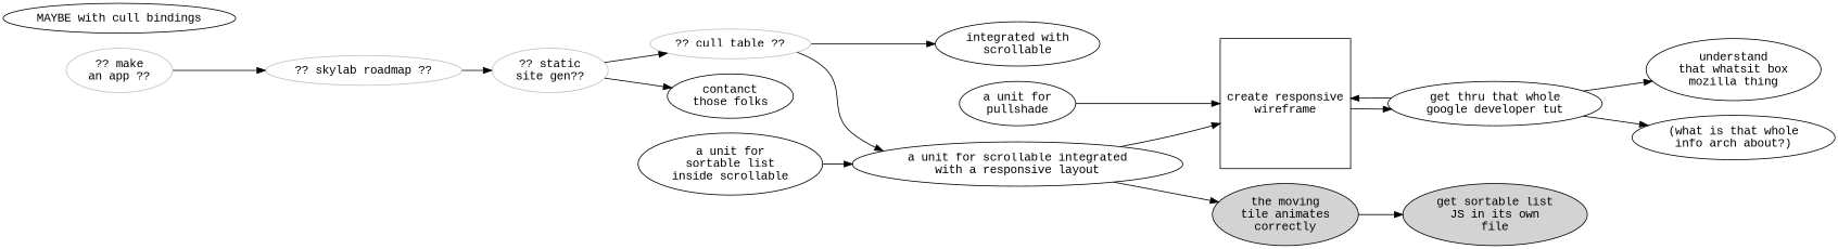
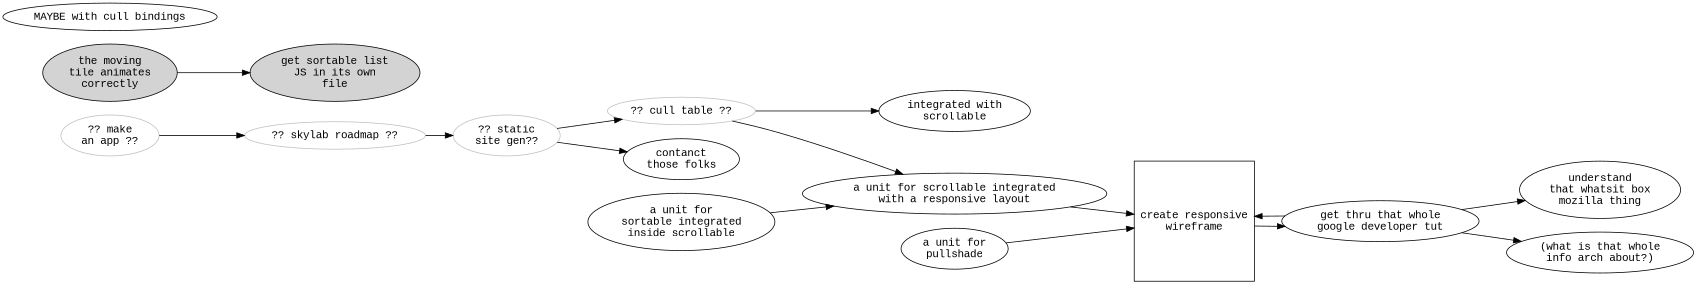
  digraph {
    fontname="Liberation Mono"
    rankdir=LR
    node [fontname="Liberation Mono"]
    edge [fontname="Liberation Mono"]
    n1 [color=grey label="?? make\nan app ??"]
    n2 [color=grey label="?? skylab roadmap ??"]
    n3 [color=grey label="?? static\nsite gen??"]
    n4 [color=grey label="?? cull table ??"]
    n5 [label="contanct\nthose folks"]
    n6 [label="integrated with\nscrollable"]
    n7 [label="a unit for scrollable integrated\nwith a responsive layout"]
-   n8 [label="a unit for\nsortable list\ninside scrollable"]
+   n8 [label="a unit for\nsortable integrated\ninside scrollable"]
    n9 [label="create responsive\nwireframe" shape=square]
    n10 [label="the moving\ntile animates\ncorrectly" style=filled]
    n11 [label="a unit for\npullshade"]
    n12 [label="get thru that whole\ngoogle developer tut"]
    n13 [label="understand\nthat whatsit box\nmozilla thing"]
    n14 [label="(what is that whole\ninfo arch about?)"]
    n15 [label="get sortable list\nJS in its own\nfile" style=filled]
    n16 [label="MAYBE with cull bindings"]
    n1 -> n2
    n2 -> n3
    n3 -> n4
    n3 -> n5
    n4 -> n6
    n4 -> n7
    n7 -> n9
-   n7 -> n10
    n8 -> n7
    n9 -> n12
    n10 -> n15
    n11 -> n9
    n12 -> n9
    n12 -> n13
    n12 -> n14
  }
